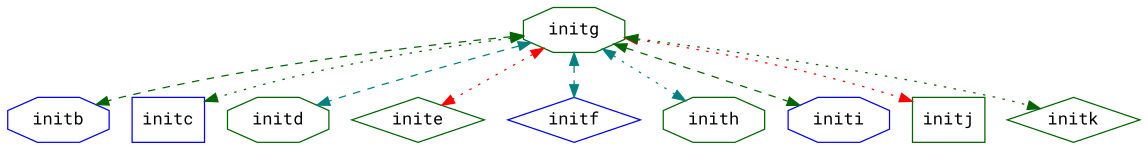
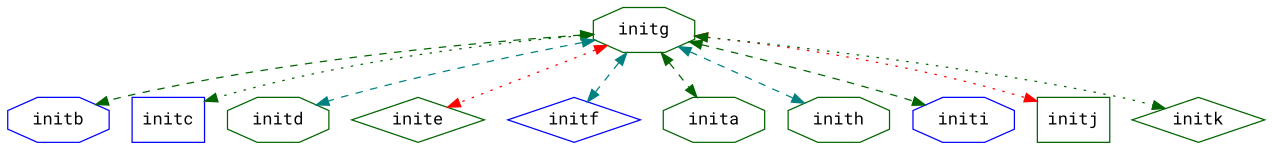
  digraph {
    fontname="Roboto Mono"
    node [color=darkgreen fontname="Roboto Mono" shape=octagon]
    edge [color=darkgreen dir=both fontname="Roboto Mono" style=dashed]
    initb [color=blue]
    initg
    initc [color=blue shape=box]
    initd
    inite [shape=diamond]
    initf [color=blue shape=diamond]
+   inita
    inith
    initi [color=blue]
    initj [shape=box]
    initk [shape=diamond]
    initg -> initb
    initg -> initc [style=dotted]
    initg -> initd [color=teal]
    initg -> inite [color=red style=dotted]
    initg -> initf [color=teal]
-   initg -> inith [color=teal style=dotted]
+   initg -> inita
+   initg -> inith [color=teal]
    initg -> initi
    initg -> initj [color=red style=dotted]
    initg -> initk [style=dotted]
  }
